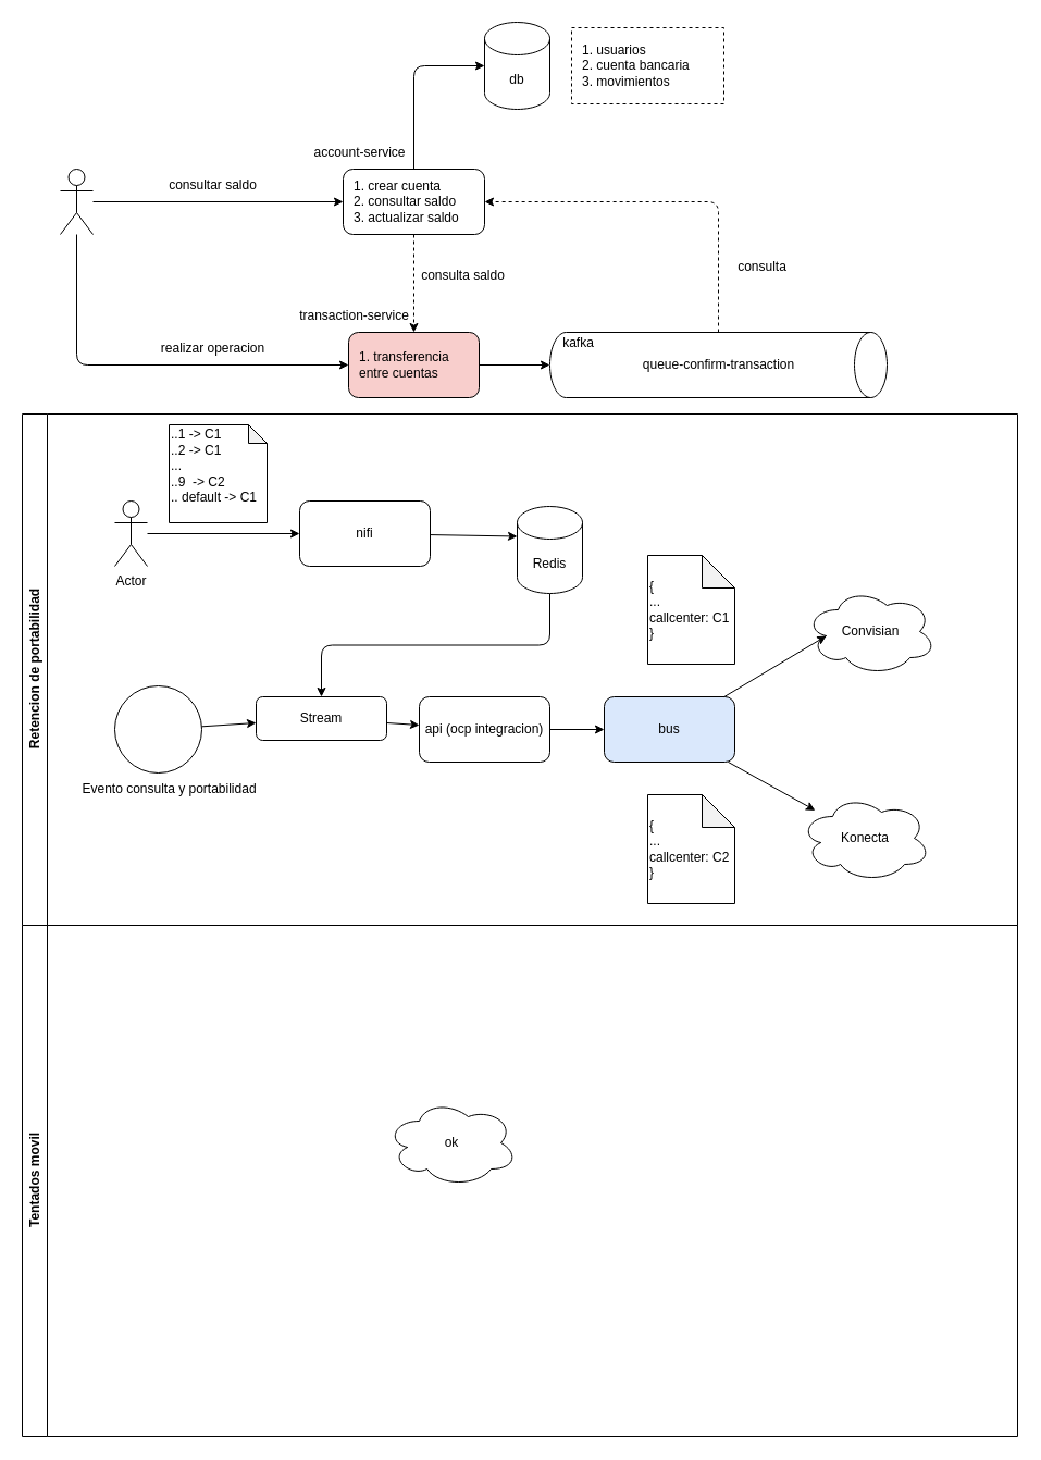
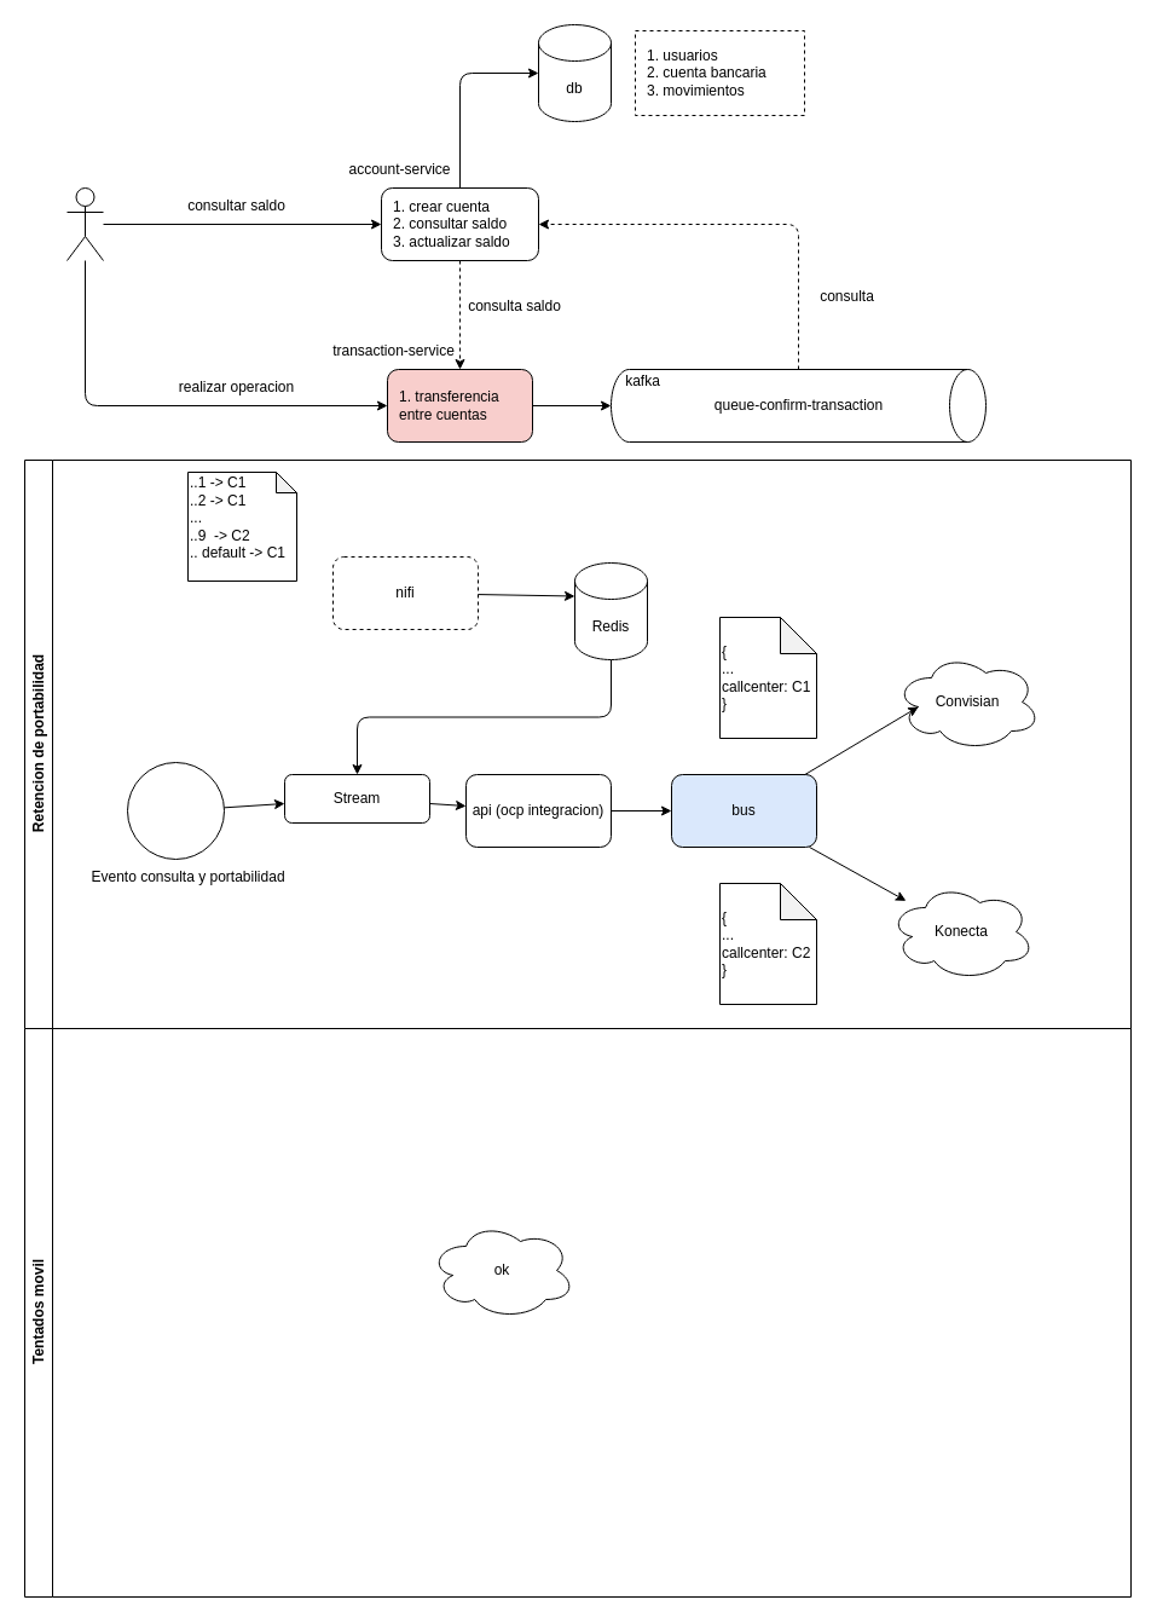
  <mxCell id="0" />
  <mxCell id="1" parent="0" />
  <mxCell id="2" style="edgeStyle=none;html=1;entryX=0;entryY=0.5;entryDx=0;entryDy=0;" edge="1" parent="1" source="3" target="5"><mxGeometry relative="1" as="geometry" /></mxCell>
  <mxCell id="3" value="" style="shape=umlActor;verticalLabelPosition=bottom;verticalAlign=top;html=1;outlineConnect=0;" vertex="1" parent="1"><mxGeometry x="55" y="155" width="30" height="60" as="geometry" /></mxCell>
  <mxCell id="4" value="" style="edgeStyle=none;html=1;dashed=1;exitX=0.5;exitY=1;exitDx=0;exitDy=0;" edge="1" parent="1" source="5" target="9"><mxGeometry relative="1" as="geometry"><mxPoint x="380" y="270" as="sourcePoint" /></mxGeometry></mxCell>
  <mxCell id="5" value="1. crear cuenta&lt;div&gt;2. consultar saldo&lt;/div&gt;&lt;div&gt;3. actualizar saldo&lt;/div&gt;" style="rounded=1;whiteSpace=wrap;html=1;align=left;spacing=10;" vertex="1" parent="1"><mxGeometry x="315" y="155" width="130" height="60" as="geometry" /></mxCell>
  <mxCell id="6" value="consultar saldo" style="text;html=1;align=center;verticalAlign=middle;resizable=0;points=[];autosize=1;strokeColor=none;fillColor=none;" vertex="1" parent="1"><mxGeometry x="145" y="155" width="100" height="30" as="geometry" /></mxCell>
  <mxCell id="7" value="realizar operacion" style="text;html=1;align=center;verticalAlign=middle;resizable=0;points=[];autosize=1;strokeColor=none;fillColor=none;" vertex="1" parent="1"><mxGeometry x="135" y="305" width="120" height="30" as="geometry" /></mxCell>
  <mxCell id="8" value="db" style="shape=cylinder3;whiteSpace=wrap;html=1;boundedLbl=1;backgroundOutline=1;size=15;" vertex="1" parent="1"><mxGeometry x="445" y="20" width="60" height="80" as="geometry" /></mxCell>
  <mxCell id="9" value="1. transferencia entre cuentas" style="rounded=1;whiteSpace=wrap;html=1;align=left;spacing=10;fillColor=#f8cecc;" vertex="1" parent="1"><mxGeometry x="320" y="305" width="120" height="60" as="geometry" /></mxCell>
  <mxCell id="10" value="" style="group" vertex="1" connectable="0" parent="1"><mxGeometry x="505" y="300" width="310" height="65" as="geometry" /></mxCell>
  <mxCell id="11" value="" style="shape=cylinder3;whiteSpace=wrap;html=1;boundedLbl=1;backgroundOutline=1;size=15;rotation=90;" vertex="1" parent="10"><mxGeometry x="125" y="-120" width="60" height="310" as="geometry" /></mxCell>
  <mxCell id="12" value="kafka" style="text;html=1;align=center;verticalAlign=middle;resizable=0;points=[];autosize=1;strokeColor=none;fillColor=none;" vertex="1" parent="10"><mxGeometry x="1" width="50" height="30" as="geometry" /></mxCell>
  <mxCell id="13" value="queue-confirm-transaction" style="text;html=1;align=center;verticalAlign=middle;resizable=0;points=[];autosize=1;strokeColor=none;fillColor=none;" vertex="1" parent="10"><mxGeometry x="75" y="20" width="160" height="30" as="geometry" /></mxCell>
  <mxCell id="14" style="edgeStyle=orthogonalEdgeStyle;html=1;entryX=0;entryY=0.5;entryDx=0;entryDy=0;entryPerimeter=0;" edge="1" parent="1" source="5" target="8"><mxGeometry relative="1" as="geometry" /></mxCell>
  <mxCell id="15" style="edgeStyle=orthogonalEdgeStyle;html=1;entryX=0;entryY=0.5;entryDx=0;entryDy=0;" edge="1" parent="1" source="3" target="9"><mxGeometry relative="1" as="geometry"><mxPoint x="70" y="270" as="sourcePoint" /><mxPoint x="325" y="250" as="targetPoint" /><Array as="points"><mxPoint x="70" y="335" /></Array></mxGeometry></mxCell>
  <mxCell id="16" style="edgeStyle=none;html=1;entryX=0.5;entryY=1;entryDx=0;entryDy=0;entryPerimeter=0;" edge="1" parent="1" source="9" target="11"><mxGeometry relative="1" as="geometry" /></mxCell>
  <mxCell id="17" style="edgeStyle=orthogonalEdgeStyle;html=1;entryX=1;entryY=0.5;entryDx=0;entryDy=0;dashed=1;exitX=0;exitY=0.5;exitDx=0;exitDy=0;exitPerimeter=0;" edge="1" parent="1" source="11" target="5"><mxGeometry relative="1" as="geometry"><Array as="points"><mxPoint x="660" y="185" /></Array></mxGeometry></mxCell>
  <mxCell id="18" value="consulta saldo" style="text;html=1;align=center;verticalAlign=middle;resizable=0;points=[];autosize=1;strokeColor=none;fillColor=none;" vertex="1" parent="1"><mxGeometry x="375" y="238" width="100" height="30" as="geometry" /></mxCell>
  <mxCell id="19" value="consulta" style="text;html=1;align=center;verticalAlign=middle;resizable=0;points=[];autosize=1;strokeColor=none;fillColor=none;" vertex="1" parent="1"><mxGeometry x="665" y="230" width="70" height="30" as="geometry" /></mxCell>
  <mxCell id="20" value="1. usuarios&lt;div&gt;2. cuenta bancaria&lt;/div&gt;&lt;div&gt;3. movimientos&lt;/div&gt;" style="text;html=1;align=left;verticalAlign=middle;resizable=0;points=[];autosize=1;strokeColor=default;fillColor=none;dashed=1;spacing=10;" vertex="1" parent="1"><mxGeometry x="525" y="25" width="140" height="70" as="geometry" /></mxCell>
  <mxCell id="21" value="account-service" style="text;html=1;align=center;verticalAlign=middle;resizable=0;points=[];autosize=1;strokeColor=none;fillColor=none;" vertex="1" parent="1"><mxGeometry x="275" y="125" width="110" height="30" as="geometry" /></mxCell>
  <mxCell id="22" value="transaction-service" style="text;html=1;align=center;verticalAlign=middle;resizable=0;points=[];autosize=1;strokeColor=none;fillColor=none;" vertex="1" parent="1"><mxGeometry x="265" y="275" width="120" height="30" as="geometry" /></mxCell>
  <mxCell id="23" value="" style="edgeStyle=none;html=1;" edge="1" parent="1" source="24" target="26"><mxGeometry relative="1" as="geometry" /></mxCell>
  <mxCell id="24" value="" style="ellipse;whiteSpace=wrap;html=1;aspect=fixed;" vertex="1" parent="1"><mxGeometry x="105" y="630" width="80" height="80" as="geometry" /></mxCell>
  <mxCell id="25" value="" style="edgeStyle=none;html=1;" edge="1" parent="1" source="26" target="28"><mxGeometry relative="1" as="geometry" /></mxCell>
  <mxCell id="26" value="Stream" style="rounded=1;whiteSpace=wrap;html=1;" vertex="1" parent="1"><mxGeometry x="235" y="640" width="120" height="40" as="geometry" /></mxCell>
  <mxCell id="27" value="" style="edgeStyle=none;html=1;" edge="1" parent="1" source="28" target="30"><mxGeometry relative="1" as="geometry" /></mxCell>
  <mxCell id="28" value="api (ocp integracion)" style="rounded=1;whiteSpace=wrap;html=1;" vertex="1" parent="1"><mxGeometry x="385" y="640" width="120" height="60" as="geometry" /></mxCell>
  <mxCell id="29" style="edgeStyle=none;html=1;" edge="1" parent="1" source="30" target="32"><mxGeometry relative="1" as="geometry" /></mxCell>
  <mxCell id="30" value="bus" style="rounded=1;whiteSpace=wrap;html=1;fillColor=#dae8fc;" vertex="1" parent="1"><mxGeometry x="555" y="640" width="120" height="60" as="geometry" /></mxCell>
  <mxCell id="31" value="Convisian" style="ellipse;shape=cloud;whiteSpace=wrap;html=1;" vertex="1" parent="1"><mxGeometry x="740" y="540" width="120" height="80" as="geometry" /></mxCell>
  <mxCell id="32" value="Konecta" style="ellipse;shape=cloud;whiteSpace=wrap;html=1;" vertex="1" parent="1"><mxGeometry x="735" y="730" width="120" height="80" as="geometry" /></mxCell>
  <mxCell id="33" value="{&lt;div&gt;...&lt;/div&gt;&lt;div&gt;callcenter: C1&lt;/div&gt;&lt;div&gt;}&lt;/div&gt;" style="shape=note;whiteSpace=wrap;html=1;backgroundOutline=1;darkOpacity=0.05;align=left;" vertex="1" parent="1"><mxGeometry x="595" y="510" width="80" height="100" as="geometry" /></mxCell>
  <mxCell id="34" value="{&lt;div&gt;...&lt;/div&gt;&lt;div&gt;callcenter: C2&lt;/div&gt;&lt;div&gt;}&lt;/div&gt;" style="shape=note;whiteSpace=wrap;html=1;backgroundOutline=1;darkOpacity=0.05;align=left;" vertex="1" parent="1"><mxGeometry x="595" y="730" width="80" height="100" as="geometry" /></mxCell>
  <mxCell id="35" style="edgeStyle=none;html=1;entryX=0.16;entryY=0.55;entryDx=0;entryDy=0;entryPerimeter=0;" edge="1" parent="1" source="30" target="31"><mxGeometry relative="1" as="geometry" /></mxCell>
- <mxCell id="36" value="nifi" style="rounded=1;whiteSpace=wrap;html=1;" vertex="1" parent="1"><mxGeometry x="275" y="460" width="120" height="60" as="geometry" /></mxCell>
- <mxCell id="37" style="edgeStyle=none;html=1;entryX=0;entryY=0.5;entryDx=0;entryDy=0;" edge="1" parent="1" source="38" target="36"><mxGeometry relative="1" as="geometry" /></mxCell>
- <mxCell id="38" value="Actor" style="shape=umlActor;verticalLabelPosition=bottom;verticalAlign=top;html=1;outlineConnect=0;" vertex="1" parent="1"><mxGeometry x="105" y="460" width="30" height="60" as="geometry" /></mxCell>
+ <mxCell id="36" value="nifi" style="rounded=1;whiteSpace=wrap;html=1;dashed=1;" vertex="1" parent="1"><mxGeometry x="275" y="460" width="120" height="60" as="geometry" /></mxCell>
  <mxCell id="39" value="..1 -&amp;gt; C1&lt;div&gt;..2 -&amp;gt; C1&lt;/div&gt;&lt;div&gt;...&lt;/div&gt;&lt;div&gt;..9&amp;nbsp; -&amp;gt; C2&lt;/div&gt;&lt;div&gt;.. default -&amp;gt; C1&lt;br&gt;&lt;div&gt;&lt;br&gt;&lt;/div&gt;&lt;/div&gt;" style="shape=note;whiteSpace=wrap;html=1;backgroundOutline=1;darkOpacity=0.05;size=17;align=left;" vertex="1" parent="1"><mxGeometry x="155" y="390" width="90" height="90" as="geometry" /></mxCell>
  <mxCell id="40" style="edgeStyle=orthogonalEdgeStyle;html=1;exitX=0.5;exitY=1;exitDx=0;exitDy=0;exitPerimeter=0;entryX=0.5;entryY=0;entryDx=0;entryDy=0;" edge="1" parent="1" source="41" target="26"><mxGeometry relative="1" as="geometry"><mxPoint x="295" y="640" as="targetPoint" /><mxPoint x="475" y="580" as="sourcePoint" /></mxGeometry></mxCell>
  <mxCell id="41" value="Redis" style="shape=cylinder3;whiteSpace=wrap;html=1;boundedLbl=1;backgroundOutline=1;size=15;" vertex="1" parent="1"><mxGeometry x="475" y="465" width="60" height="80" as="geometry" /></mxCell>
  <mxCell id="42" style="edgeStyle=none;html=1;entryX=0;entryY=0;entryDx=0;entryDy=27.5;entryPerimeter=0;" edge="1" parent="1" source="36" target="41"><mxGeometry relative="1" as="geometry" /></mxCell>
  <mxCell id="43" value="Retencion de portabilidad" style="swimlane;horizontal=0;whiteSpace=wrap;html=1;" vertex="1" parent="1"><mxGeometry x="20" y="380" width="915" height="470" as="geometry" /></mxCell>
  <mxCell id="44" value="Evento consulta y portabilidad" style="text;html=1;align=center;verticalAlign=middle;resizable=0;points=[];autosize=1;strokeColor=none;fillColor=none;" vertex="1" parent="43"><mxGeometry x="45" y="330" width="180" height="30" as="geometry" /></mxCell>
  <mxCell id="45" value="Tentados movil" style="swimlane;horizontal=0;whiteSpace=wrap;html=1;" vertex="1" parent="1"><mxGeometry x="20" y="850" width="915" height="470" as="geometry" /></mxCell>
  <mxCell id="46" value="ok" style="ellipse;shape=cloud;whiteSpace=wrap;html=1;" vertex="1" parent="45"><mxGeometry x="335" y="160" width="120" height="80" as="geometry" /></mxCell>
